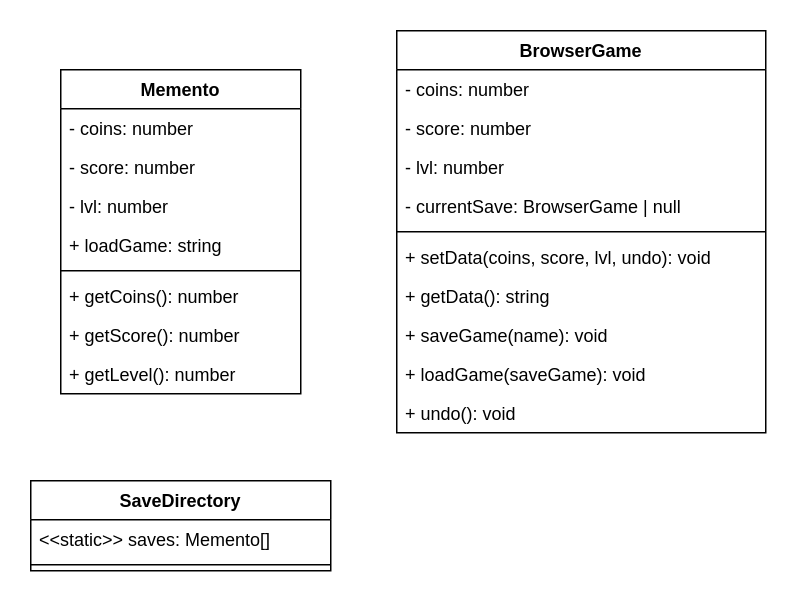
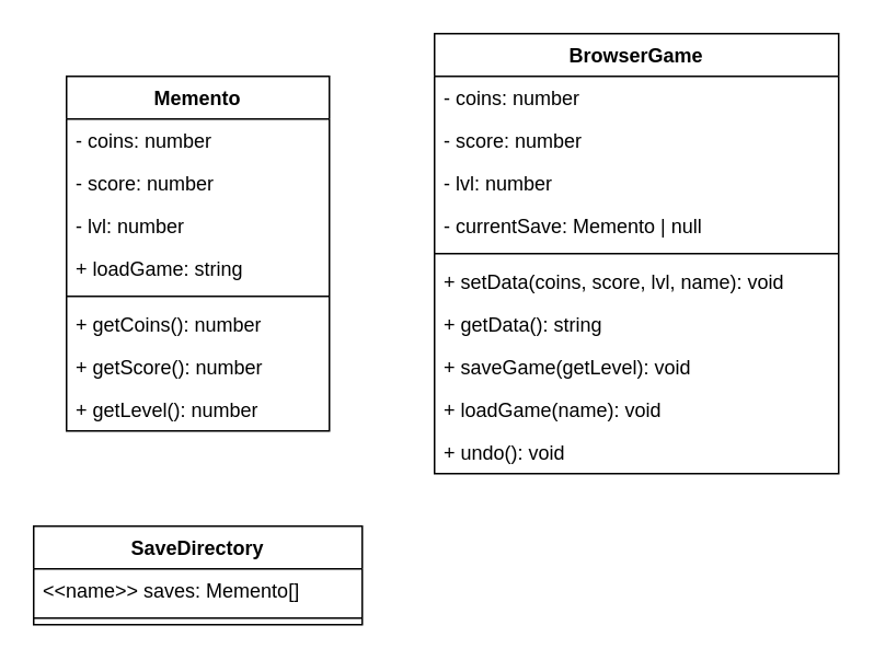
  <mxCell id="0" />
  <mxCell id="1" parent="0" />
  <mxCell id="2" value="BrowserGame" style="swimlane;fontStyle=1;align=center;verticalAlign=top;childLayout=stackLayout;horizontal=1;startSize=26;horizontalStack=0;resizeParent=1;resizeParentMax=0;resizeLast=0;collapsible=1;marginBottom=0;whiteSpace=wrap;html=1;" vertex="1" parent="1"><mxGeometry x="264" y="20" width="246" height="268" as="geometry" /></mxCell>
  <mxCell id="3" value="- coins: number" style="text;strokeColor=none;fillColor=none;align=left;verticalAlign=top;spacingLeft=4;spacingRight=4;overflow=hidden;rotatable=0;points=[[0,0.5],[1,0.5]];portConstraint=eastwest;whiteSpace=wrap;html=1;" vertex="1" parent="2"><mxGeometry y="26" width="246" height="26" as="geometry" /></mxCell>
  <mxCell id="4" value="- score: number" style="text;strokeColor=none;fillColor=none;align=left;verticalAlign=top;spacingLeft=4;spacingRight=4;overflow=hidden;rotatable=0;points=[[0,0.5],[1,0.5]];portConstraint=eastwest;whiteSpace=wrap;html=1;" vertex="1" parent="2"><mxGeometry y="52" width="246" height="26" as="geometry" /></mxCell>
  <mxCell id="5" value="- lvl: number" style="text;strokeColor=none;fillColor=none;align=left;verticalAlign=top;spacingLeft=4;spacingRight=4;overflow=hidden;rotatable=0;points=[[0,0.5],[1,0.5]];portConstraint=eastwest;whiteSpace=wrap;html=1;" vertex="1" parent="2"><mxGeometry y="78" width="246" height="26" as="geometry" /></mxCell>
- <mxCell id="6" value="- currentSave: BrowserGame | null" style="text;strokeColor=none;fillColor=none;align=left;verticalAlign=top;spacingLeft=4;spacingRight=4;overflow=hidden;rotatable=0;points=[[0,0.5],[1,0.5]];portConstraint=eastwest;whiteSpace=wrap;html=1;" vertex="1" parent="2"><mxGeometry y="104" width="246" height="26" as="geometry" /></mxCell>
+ <mxCell id="6" value="- currentSave: Memento | null" style="text;strokeColor=none;fillColor=none;align=left;verticalAlign=top;spacingLeft=4;spacingRight=4;overflow=hidden;rotatable=0;points=[[0,0.5],[1,0.5]];portConstraint=eastwest;whiteSpace=wrap;html=1;" vertex="1" parent="2"><mxGeometry y="104" width="246" height="26" as="geometry" /></mxCell>
  <mxCell id="7" value="" style="line;strokeWidth=1;fillColor=none;align=left;verticalAlign=middle;spacingTop=-1;spacingLeft=3;spacingRight=3;rotatable=0;labelPosition=right;points=[];portConstraint=eastwest;strokeColor=inherit;" vertex="1" parent="2"><mxGeometry y="130" width="246" height="8" as="geometry" /></mxCell>
- <mxCell id="8" value="+ setData(coins, score, lvl, undo): void" style="text;strokeColor=none;fillColor=none;align=left;verticalAlign=top;spacingLeft=4;spacingRight=4;overflow=hidden;rotatable=0;points=[[0,0.5],[1,0.5]];portConstraint=eastwest;whiteSpace=wrap;html=1;" vertex="1" parent="2"><mxGeometry y="138" width="246" height="26" as="geometry" /></mxCell>
+ <mxCell id="8" value="+ setData(coins, score, lvl, name): void" style="text;strokeColor=none;fillColor=none;align=left;verticalAlign=top;spacingLeft=4;spacingRight=4;overflow=hidden;rotatable=0;points=[[0,0.5],[1,0.5]];portConstraint=eastwest;whiteSpace=wrap;html=1;" vertex="1" parent="2"><mxGeometry y="138" width="246" height="26" as="geometry" /></mxCell>
  <mxCell id="9" value="+ getData(): string" style="text;strokeColor=none;fillColor=none;align=left;verticalAlign=top;spacingLeft=4;spacingRight=4;overflow=hidden;rotatable=0;points=[[0,0.5],[1,0.5]];portConstraint=eastwest;whiteSpace=wrap;html=1;" vertex="1" parent="2"><mxGeometry y="164" width="246" height="26" as="geometry" /></mxCell>
- <mxCell id="10" value="+ saveGame(name): void" style="text;strokeColor=none;fillColor=none;align=left;verticalAlign=top;spacingLeft=4;spacingRight=4;overflow=hidden;rotatable=0;points=[[0,0.5],[1,0.5]];portConstraint=eastwest;whiteSpace=wrap;html=1;" vertex="1" parent="2"><mxGeometry y="190" width="246" height="26" as="geometry" /></mxCell>
- <mxCell id="11" value="+ loadGame(saveGame): void" style="text;strokeColor=none;fillColor=none;align=left;verticalAlign=top;spacingLeft=4;spacingRight=4;overflow=hidden;rotatable=0;points=[[0,0.5],[1,0.5]];portConstraint=eastwest;whiteSpace=wrap;html=1;" vertex="1" parent="2"><mxGeometry y="216" width="246" height="26" as="geometry" /></mxCell>
+ <mxCell id="10" value="+ saveGame(getLevel): void" style="text;strokeColor=none;fillColor=none;align=left;verticalAlign=top;spacingLeft=4;spacingRight=4;overflow=hidden;rotatable=0;points=[[0,0.5],[1,0.5]];portConstraint=eastwest;whiteSpace=wrap;html=1;" vertex="1" parent="2"><mxGeometry y="190" width="246" height="26" as="geometry" /></mxCell>
+ <mxCell id="11" value="+ loadGame(name): void" style="text;strokeColor=none;fillColor=none;align=left;verticalAlign=top;spacingLeft=4;spacingRight=4;overflow=hidden;rotatable=0;points=[[0,0.5],[1,0.5]];portConstraint=eastwest;whiteSpace=wrap;html=1;" vertex="1" parent="2"><mxGeometry y="216" width="246" height="26" as="geometry" /></mxCell>
  <mxCell id="12" value="+ undo(): void" style="text;strokeColor=none;fillColor=none;align=left;verticalAlign=top;spacingLeft=4;spacingRight=4;overflow=hidden;rotatable=0;points=[[0,0.5],[1,0.5]];portConstraint=eastwest;whiteSpace=wrap;html=1;" vertex="1" parent="2"><mxGeometry y="242" width="246" height="26" as="geometry" /></mxCell>
  <mxCell id="13" value="Memento" style="swimlane;fontStyle=1;align=center;verticalAlign=top;childLayout=stackLayout;horizontal=1;startSize=26;horizontalStack=0;resizeParent=1;resizeParentMax=0;resizeLast=0;collapsible=1;marginBottom=0;whiteSpace=wrap;html=1;" vertex="1" parent="1"><mxGeometry x="40" y="46" width="160" height="216" as="geometry" /></mxCell>
  <mxCell id="14" value="- coins: number" style="text;strokeColor=none;fillColor=none;align=left;verticalAlign=top;spacingLeft=4;spacingRight=4;overflow=hidden;rotatable=0;points=[[0,0.5],[1,0.5]];portConstraint=eastwest;whiteSpace=wrap;html=1;" vertex="1" parent="13"><mxGeometry y="26" width="160" height="26" as="geometry" /></mxCell>
  <mxCell id="15" value="- score: number" style="text;strokeColor=none;fillColor=none;align=left;verticalAlign=top;spacingLeft=4;spacingRight=4;overflow=hidden;rotatable=0;points=[[0,0.5],[1,0.5]];portConstraint=eastwest;whiteSpace=wrap;html=1;" vertex="1" parent="13"><mxGeometry y="52" width="160" height="26" as="geometry" /></mxCell>
  <mxCell id="16" value="- lvl: number" style="text;strokeColor=none;fillColor=none;align=left;verticalAlign=top;spacingLeft=4;spacingRight=4;overflow=hidden;rotatable=0;points=[[0,0.5],[1,0.5]];portConstraint=eastwest;whiteSpace=wrap;html=1;" vertex="1" parent="13"><mxGeometry y="78" width="160" height="26" as="geometry" /></mxCell>
  <mxCell id="17" value="+ loadGame: string" style="text;strokeColor=none;fillColor=none;align=left;verticalAlign=top;spacingLeft=4;spacingRight=4;overflow=hidden;rotatable=0;points=[[0,0.5],[1,0.5]];portConstraint=eastwest;whiteSpace=wrap;html=1;" vertex="1" parent="13"><mxGeometry y="104" width="160" height="26" as="geometry" /></mxCell>
  <mxCell id="18" value="" style="line;strokeWidth=1;fillColor=none;align=left;verticalAlign=middle;spacingTop=-1;spacingLeft=3;spacingRight=3;rotatable=0;labelPosition=right;points=[];portConstraint=eastwest;strokeColor=inherit;" vertex="1" parent="13"><mxGeometry y="130" width="160" height="8" as="geometry" /></mxCell>
  <mxCell id="19" value="+ getCoins(): number" style="text;strokeColor=none;fillColor=none;align=left;verticalAlign=top;spacingLeft=4;spacingRight=4;overflow=hidden;rotatable=0;points=[[0,0.5],[1,0.5]];portConstraint=eastwest;whiteSpace=wrap;html=1;" vertex="1" parent="13"><mxGeometry y="138" width="160" height="26" as="geometry" /></mxCell>
  <mxCell id="20" value="+ getScore(): number" style="text;strokeColor=none;fillColor=none;align=left;verticalAlign=top;spacingLeft=4;spacingRight=4;overflow=hidden;rotatable=0;points=[[0,0.5],[1,0.5]];portConstraint=eastwest;whiteSpace=wrap;html=1;" vertex="1" parent="13"><mxGeometry y="164" width="160" height="26" as="geometry" /></mxCell>
  <mxCell id="21" value="+ getLevel(): number" style="text;strokeColor=none;fillColor=none;align=left;verticalAlign=top;spacingLeft=4;spacingRight=4;overflow=hidden;rotatable=0;points=[[0,0.5],[1,0.5]];portConstraint=eastwest;whiteSpace=wrap;html=1;" vertex="1" parent="13"><mxGeometry y="190" width="160" height="26" as="geometry" /></mxCell>
  <mxCell id="22" value="SaveDirectory" style="swimlane;fontStyle=1;align=center;verticalAlign=top;childLayout=stackLayout;horizontal=1;startSize=26;horizontalStack=0;resizeParent=1;resizeParentMax=0;resizeLast=0;collapsible=1;marginBottom=0;whiteSpace=wrap;html=1;" vertex="1" parent="1"><mxGeometry x="20" y="320" width="200" height="60" as="geometry" /></mxCell>
- <mxCell id="23" value="&amp;lt;&amp;lt;static&amp;gt;&amp;gt; saves: Memento[]" style="text;strokeColor=none;fillColor=none;align=left;verticalAlign=top;spacingLeft=4;spacingRight=4;overflow=hidden;rotatable=0;points=[[0,0.5],[1,0.5]];portConstraint=eastwest;whiteSpace=wrap;html=1;" vertex="1" parent="22"><mxGeometry y="26" width="200" height="26" as="geometry" /></mxCell>
+ <mxCell id="23" value="&amp;lt;&amp;lt;name&amp;gt;&amp;gt; saves: Memento[]" style="text;strokeColor=none;fillColor=none;align=left;verticalAlign=top;spacingLeft=4;spacingRight=4;overflow=hidden;rotatable=0;points=[[0,0.5],[1,0.5]];portConstraint=eastwest;whiteSpace=wrap;html=1;" vertex="1" parent="22"><mxGeometry y="26" width="200" height="26" as="geometry" /></mxCell>
  <mxCell id="24" value="" style="line;strokeWidth=1;fillColor=none;align=left;verticalAlign=middle;spacingTop=-1;spacingLeft=3;spacingRight=3;rotatable=0;labelPosition=right;points=[];portConstraint=eastwest;strokeColor=inherit;" vertex="1" parent="22"><mxGeometry y="52" width="200" height="8" as="geometry" /></mxCell>
